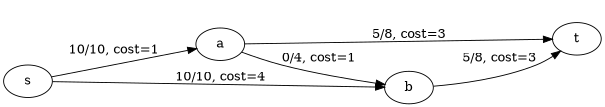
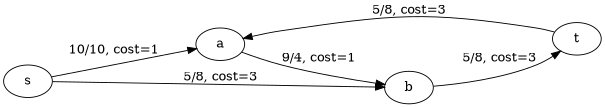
  digraph {
    rankdir=LR
    s
    a
    b
    t
    s -> a [label="10/10, cost=1"]
-   s -> b [label="10/10, cost=4"]
-   a -> b [label="0/4, cost=1"]
-   a -> t [label="5/8, cost=3"]
+   s -> b [label="5/8, cost=3"]
+   a -> b [label="9/4, cost=1"]
+   t -> a [label="5/8, cost=3"]
    b -> t [label="5/8, cost=3"]
  }
